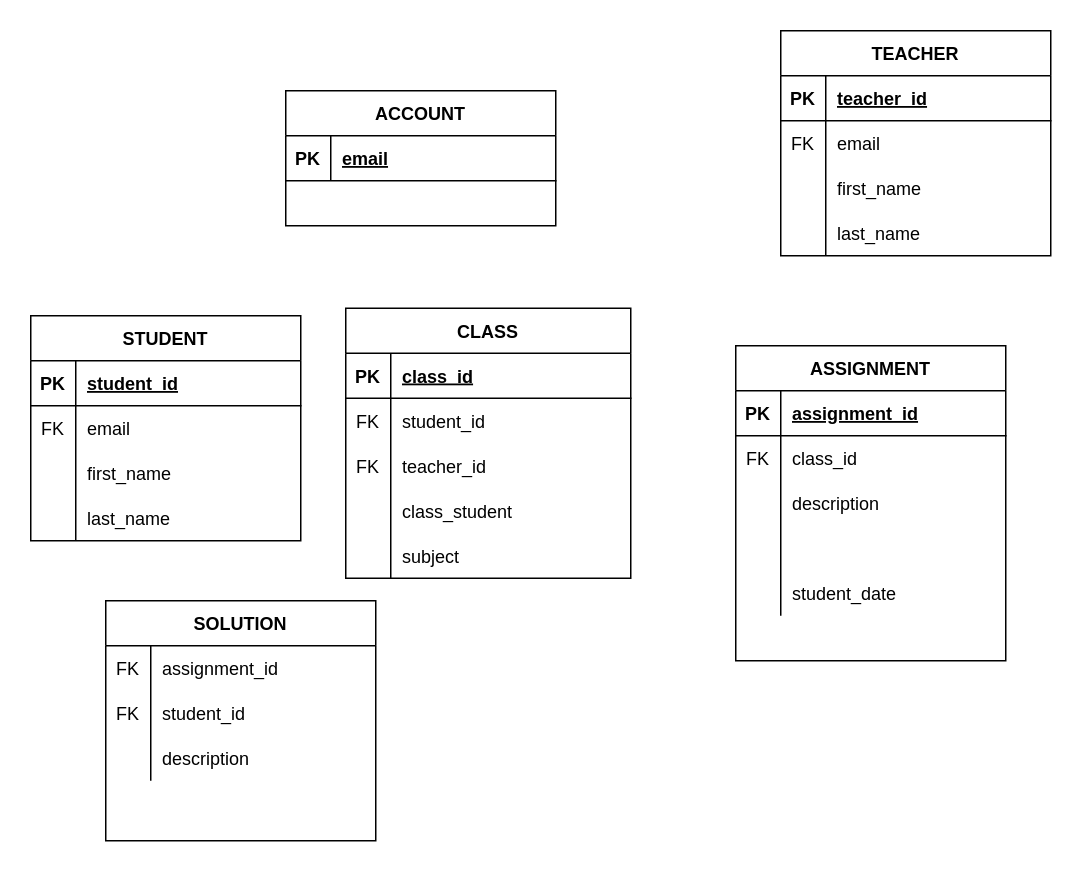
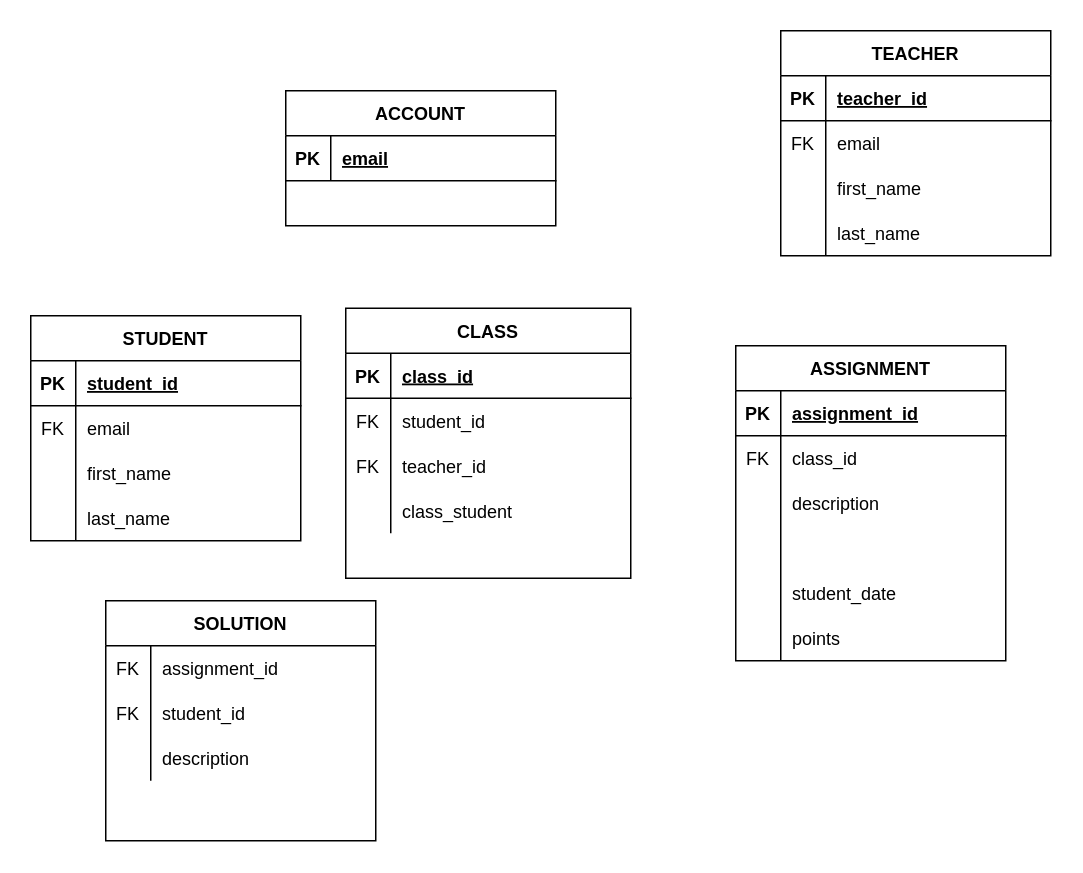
  <mxCell id="0" />
  <mxCell id="1" parent="0" />
  <mxCell id="2" value="ACCOUNT" style="shape=table;startSize=30;container=1;collapsible=1;childLayout=tableLayout;fixedRows=1;rowLines=0;fontStyle=1;align=center;resizeLast=1;" parent="1" vertex="1"><mxGeometry x="190" y="60" width="180" height="90" as="geometry" /></mxCell>
  <mxCell id="3" value="" style="shape=partialRectangle;collapsible=0;dropTarget=0;pointerEvents=0;fillColor=none;top=0;left=0;bottom=1;right=0;points=[[0,0.5],[1,0.5]];portConstraint=eastwest;" parent="2" vertex="1"><mxGeometry y="30" width="180" height="30" as="geometry" /></mxCell>
  <mxCell id="4" value="PK" style="shape=partialRectangle;connectable=0;fillColor=none;top=0;left=0;bottom=0;right=0;fontStyle=1;overflow=hidden;" parent="3" vertex="1"><mxGeometry width="30" height="30" as="geometry" /></mxCell>
  <mxCell id="5" value="email" style="shape=partialRectangle;connectable=0;fillColor=none;top=0;left=0;bottom=0;right=0;align=left;spacingLeft=6;fontStyle=5;overflow=hidden;" parent="3" vertex="1"><mxGeometry x="30" width="150" height="30" as="geometry" /></mxCell>
  <mxCell id="6" value="" style="shape=partialRectangle;collapsible=0;dropTarget=0;pointerEvents=0;fillColor=none;top=0;left=0;bottom=0;right=0;points=[[0,0.5],[1,0.5]];portConstraint=eastwest;" parent="2" vertex="1"><mxGeometry y="60" width="180" height="30" as="geometry" /></mxCell>
  <mxCell id="7" value="" style="shape=partialRectangle;connectable=0;fillColor=none;top=0;left=0;bottom=0;right=0;editable=1;overflow=hidden;" parent="6" vertex="1"><mxGeometry width="30" height="30" as="geometry" /></mxCell>
  <mxCell id="8" value="STUDENT" style="shape=table;startSize=30;container=1;collapsible=1;childLayout=tableLayout;fixedRows=1;rowLines=0;fontStyle=1;align=center;resizeLast=1;" parent="1" vertex="1"><mxGeometry x="20" y="210" width="180" height="150" as="geometry" /></mxCell>
  <mxCell id="9" value="" style="shape=partialRectangle;collapsible=0;dropTarget=0;pointerEvents=0;fillColor=none;top=0;left=0;bottom=1;right=0;points=[[0,0.5],[1,0.5]];portConstraint=eastwest;" parent="8" vertex="1"><mxGeometry y="30" width="180" height="30" as="geometry" /></mxCell>
  <mxCell id="10" value="PK" style="shape=partialRectangle;connectable=0;fillColor=none;top=0;left=0;bottom=0;right=0;fontStyle=1;overflow=hidden;" parent="9" vertex="1"><mxGeometry width="30" height="30" as="geometry" /></mxCell>
  <mxCell id="11" value="student_id" style="shape=partialRectangle;connectable=0;fillColor=none;top=0;left=0;bottom=0;right=0;align=left;spacingLeft=6;fontStyle=5;overflow=hidden;" parent="9" vertex="1"><mxGeometry x="30" width="150" height="30" as="geometry" /></mxCell>
  <mxCell id="12" value="" style="shape=partialRectangle;collapsible=0;dropTarget=0;pointerEvents=0;fillColor=none;top=0;left=0;bottom=0;right=0;points=[[0,0.5],[1,0.5]];portConstraint=eastwest;" parent="8" vertex="1"><mxGeometry y="60" width="180" height="30" as="geometry" /></mxCell>
  <mxCell id="13" value="FK" style="shape=partialRectangle;connectable=0;fillColor=none;top=0;left=0;bottom=0;right=0;editable=1;overflow=hidden;" parent="12" vertex="1"><mxGeometry width="30" height="30" as="geometry" /></mxCell>
  <mxCell id="14" value="email" style="shape=partialRectangle;connectable=0;fillColor=none;top=0;left=0;bottom=0;right=0;align=left;spacingLeft=6;overflow=hidden;" parent="12" vertex="1"><mxGeometry x="30" width="150" height="30" as="geometry" /></mxCell>
  <mxCell id="15" value="" style="shape=partialRectangle;collapsible=0;dropTarget=0;pointerEvents=0;fillColor=none;top=0;left=0;bottom=0;right=0;points=[[0,0.5],[1,0.5]];portConstraint=eastwest;" parent="8" vertex="1"><mxGeometry y="90" width="180" height="30" as="geometry" /></mxCell>
  <mxCell id="16" value="" style="shape=partialRectangle;connectable=0;fillColor=none;top=0;left=0;bottom=0;right=0;editable=1;overflow=hidden;" parent="15" vertex="1"><mxGeometry width="30" height="30" as="geometry" /></mxCell>
  <mxCell id="17" value="first_name" style="shape=partialRectangle;connectable=0;fillColor=none;top=0;left=0;bottom=0;right=0;align=left;spacingLeft=6;overflow=hidden;" parent="15" vertex="1"><mxGeometry x="30" width="150" height="30" as="geometry" /></mxCell>
  <mxCell id="18" value="" style="shape=partialRectangle;collapsible=0;dropTarget=0;pointerEvents=0;fillColor=none;top=0;left=0;bottom=0;right=0;points=[[0,0.5],[1,0.5]];portConstraint=eastwest;" parent="8" vertex="1"><mxGeometry y="120" width="180" height="30" as="geometry" /></mxCell>
  <mxCell id="19" value="" style="shape=partialRectangle;connectable=0;fillColor=none;top=0;left=0;bottom=0;right=0;editable=1;overflow=hidden;" parent="18" vertex="1"><mxGeometry width="30" height="30" as="geometry" /></mxCell>
  <mxCell id="20" value="last_name" style="shape=partialRectangle;connectable=0;fillColor=none;top=0;left=0;bottom=0;right=0;align=left;spacingLeft=6;overflow=hidden;" parent="18" vertex="1"><mxGeometry x="30" width="150" height="30" as="geometry" /></mxCell>
  <mxCell id="21" value="TEACHER" style="shape=table;startSize=30;container=1;collapsible=1;childLayout=tableLayout;fixedRows=1;rowLines=0;fontStyle=1;align=center;resizeLast=1;" parent="1" vertex="1"><mxGeometry x="520" y="20" width="180" height="150" as="geometry" /></mxCell>
  <mxCell id="22" value="" style="shape=partialRectangle;collapsible=0;dropTarget=0;pointerEvents=0;fillColor=none;top=0;left=0;bottom=1;right=0;points=[[0,0.5],[1,0.5]];portConstraint=eastwest;" parent="21" vertex="1"><mxGeometry y="30" width="180" height="30" as="geometry" /></mxCell>
  <mxCell id="23" value="PK" style="shape=partialRectangle;connectable=0;fillColor=none;top=0;left=0;bottom=0;right=0;fontStyle=1;overflow=hidden;" parent="22" vertex="1"><mxGeometry width="30" height="30" as="geometry" /></mxCell>
  <mxCell id="24" value="teacher_id" style="shape=partialRectangle;connectable=0;fillColor=none;top=0;left=0;bottom=0;right=0;align=left;spacingLeft=6;fontStyle=5;overflow=hidden;" parent="22" vertex="1"><mxGeometry x="30" width="150" height="30" as="geometry" /></mxCell>
  <mxCell id="25" value="" style="shape=partialRectangle;collapsible=0;dropTarget=0;pointerEvents=0;fillColor=none;top=0;left=0;bottom=0;right=0;points=[[0,0.5],[1,0.5]];portConstraint=eastwest;" parent="21" vertex="1"><mxGeometry y="60" width="180" height="30" as="geometry" /></mxCell>
  <mxCell id="26" value="FK" style="shape=partialRectangle;connectable=0;fillColor=none;top=0;left=0;bottom=0;right=0;editable=1;overflow=hidden;" parent="25" vertex="1"><mxGeometry width="30" height="30" as="geometry" /></mxCell>
  <mxCell id="27" value="email" style="shape=partialRectangle;connectable=0;fillColor=none;top=0;left=0;bottom=0;right=0;align=left;spacingLeft=6;overflow=hidden;" parent="25" vertex="1"><mxGeometry x="30" width="150" height="30" as="geometry" /></mxCell>
  <mxCell id="28" value="" style="shape=partialRectangle;collapsible=0;dropTarget=0;pointerEvents=0;fillColor=none;top=0;left=0;bottom=0;right=0;points=[[0,0.5],[1,0.5]];portConstraint=eastwest;" parent="21" vertex="1"><mxGeometry y="90" width="180" height="30" as="geometry" /></mxCell>
  <mxCell id="29" value="" style="shape=partialRectangle;connectable=0;fillColor=none;top=0;left=0;bottom=0;right=0;editable=1;overflow=hidden;" parent="28" vertex="1"><mxGeometry width="30" height="30" as="geometry" /></mxCell>
  <mxCell id="30" value="first_name" style="shape=partialRectangle;connectable=0;fillColor=none;top=0;left=0;bottom=0;right=0;align=left;spacingLeft=6;overflow=hidden;" parent="28" vertex="1"><mxGeometry x="30" width="150" height="30" as="geometry" /></mxCell>
  <mxCell id="31" value="" style="shape=partialRectangle;collapsible=0;dropTarget=0;pointerEvents=0;fillColor=none;top=0;left=0;bottom=0;right=0;points=[[0,0.5],[1,0.5]];portConstraint=eastwest;" parent="21" vertex="1"><mxGeometry y="120" width="180" height="30" as="geometry" /></mxCell>
  <mxCell id="32" value="" style="shape=partialRectangle;connectable=0;fillColor=none;top=0;left=0;bottom=0;right=0;editable=1;overflow=hidden;" parent="31" vertex="1"><mxGeometry width="30" height="30" as="geometry" /></mxCell>
  <mxCell id="33" value="last_name" style="shape=partialRectangle;connectable=0;fillColor=none;top=0;left=0;bottom=0;right=0;align=left;spacingLeft=6;overflow=hidden;" parent="31" vertex="1"><mxGeometry x="30" width="150" height="30" as="geometry" /></mxCell>
  <mxCell id="34" value="CLASS" style="shape=table;startSize=30;container=1;collapsible=1;childLayout=tableLayout;fixedRows=1;rowLines=0;fontStyle=1;align=center;resizeLast=1;" parent="1" vertex="1"><mxGeometry x="230" y="205" width="190" height="180" as="geometry" /></mxCell>
  <mxCell id="35" value="" style="shape=partialRectangle;collapsible=0;dropTarget=0;pointerEvents=0;fillColor=none;top=0;left=0;bottom=1;right=0;points=[[0,0.5],[1,0.5]];portConstraint=eastwest;" parent="34" vertex="1"><mxGeometry y="30" width="190" height="30" as="geometry" /></mxCell>
  <mxCell id="36" value="PK" style="shape=partialRectangle;connectable=0;fillColor=none;top=0;left=0;bottom=0;right=0;fontStyle=1;overflow=hidden;" parent="35" vertex="1"><mxGeometry width="30" height="30" as="geometry" /></mxCell>
  <mxCell id="37" value="class_id" style="shape=partialRectangle;connectable=0;fillColor=none;top=0;left=0;bottom=0;right=0;align=left;spacingLeft=6;fontStyle=5;overflow=hidden;" parent="35" vertex="1"><mxGeometry x="30" width="160" height="30" as="geometry" /></mxCell>
  <mxCell id="38" value="" style="shape=partialRectangle;collapsible=0;dropTarget=0;pointerEvents=0;fillColor=none;top=0;left=0;bottom=0;right=0;points=[[0,0.5],[1,0.5]];portConstraint=eastwest;" parent="34" vertex="1"><mxGeometry y="60" width="190" height="30" as="geometry" /></mxCell>
  <mxCell id="39" value="FK" style="shape=partialRectangle;connectable=0;fillColor=none;top=0;left=0;bottom=0;right=0;editable=1;overflow=hidden;" parent="38" vertex="1"><mxGeometry width="30" height="30" as="geometry" /></mxCell>
  <mxCell id="40" value="student_id" style="shape=partialRectangle;connectable=0;fillColor=none;top=0;left=0;bottom=0;right=0;align=left;spacingLeft=6;overflow=hidden;" parent="38" vertex="1"><mxGeometry x="30" width="160" height="30" as="geometry" /></mxCell>
  <mxCell id="41" value="" style="shape=partialRectangle;collapsible=0;dropTarget=0;pointerEvents=0;fillColor=none;top=0;left=0;bottom=0;right=0;points=[[0,0.5],[1,0.5]];portConstraint=eastwest;" parent="34" vertex="1"><mxGeometry y="90" width="190" height="30" as="geometry" /></mxCell>
  <mxCell id="42" value="FK" style="shape=partialRectangle;connectable=0;fillColor=none;top=0;left=0;bottom=0;right=0;editable=1;overflow=hidden;" parent="41" vertex="1"><mxGeometry width="30" height="30" as="geometry" /></mxCell>
  <mxCell id="43" value="teacher_id" style="shape=partialRectangle;connectable=0;fillColor=none;top=0;left=0;bottom=0;right=0;align=left;spacingLeft=6;overflow=hidden;" parent="41" vertex="1"><mxGeometry x="30" width="160" height="30" as="geometry" /></mxCell>
  <mxCell id="44" value="" style="shape=partialRectangle;collapsible=0;dropTarget=0;pointerEvents=0;fillColor=none;top=0;left=0;bottom=0;right=0;points=[[0,0.5],[1,0.5]];portConstraint=eastwest;" parent="34" vertex="1"><mxGeometry y="120" width="190" height="30" as="geometry" /></mxCell>
  <mxCell id="45" value="" style="shape=partialRectangle;connectable=0;fillColor=none;top=0;left=0;bottom=0;right=0;editable=1;overflow=hidden;" parent="44" vertex="1"><mxGeometry width="30" height="30" as="geometry" /></mxCell>
  <mxCell id="46" value="class_student" style="shape=partialRectangle;connectable=0;fillColor=none;top=0;left=0;bottom=0;right=0;align=left;spacingLeft=6;overflow=hidden;" parent="44" vertex="1"><mxGeometry x="30" width="160" height="30" as="geometry" /></mxCell>
  <mxCell id="47" value="" style="shape=partialRectangle;collapsible=0;dropTarget=0;pointerEvents=0;fillColor=none;top=0;left=0;bottom=0;right=0;points=[[0,0.5],[1,0.5]];portConstraint=eastwest;" parent="34" vertex="1"><mxGeometry y="150" width="190" height="30" as="geometry" /></mxCell>
  <mxCell id="48" value="" style="shape=partialRectangle;connectable=0;fillColor=none;top=0;left=0;bottom=0;right=0;editable=1;overflow=hidden;" parent="47" vertex="1"><mxGeometry width="30" height="30" as="geometry" /></mxCell>
- <mxCell id="49" value="subject" style="shape=partialRectangle;connectable=0;fillColor=none;top=0;left=0;bottom=0;right=0;align=left;spacingLeft=6;overflow=hidden;" parent="47" vertex="1"><mxGeometry x="30" width="160" height="30" as="geometry" /></mxCell>
  <mxCell id="50" value="ASSIGNMENT" style="shape=table;startSize=30;container=1;collapsible=1;childLayout=tableLayout;fixedRows=1;rowLines=0;fontStyle=1;align=center;resizeLast=1;" parent="1" vertex="1"><mxGeometry x="490" y="230" width="180" height="210" as="geometry" /></mxCell>
  <mxCell id="51" value="" style="shape=partialRectangle;collapsible=0;dropTarget=0;pointerEvents=0;fillColor=none;top=0;left=0;bottom=1;right=0;points=[[0,0.5],[1,0.5]];portConstraint=eastwest;" parent="50" vertex="1"><mxGeometry y="30" width="180" height="30" as="geometry" /></mxCell>
  <mxCell id="52" value="PK" style="shape=partialRectangle;connectable=0;fillColor=none;top=0;left=0;bottom=0;right=0;fontStyle=1;overflow=hidden;" parent="51" vertex="1"><mxGeometry width="30" height="30" as="geometry" /></mxCell>
  <mxCell id="53" value="assignment_id" style="shape=partialRectangle;connectable=0;fillColor=none;top=0;left=0;bottom=0;right=0;align=left;spacingLeft=6;fontStyle=5;overflow=hidden;" parent="51" vertex="1"><mxGeometry x="30" width="150" height="30" as="geometry" /></mxCell>
  <mxCell id="54" value="" style="shape=partialRectangle;collapsible=0;dropTarget=0;pointerEvents=0;fillColor=none;top=0;left=0;bottom=0;right=0;points=[[0,0.5],[1,0.5]];portConstraint=eastwest;" parent="50" vertex="1"><mxGeometry y="60" width="180" height="30" as="geometry" /></mxCell>
  <mxCell id="55" value="FK" style="shape=partialRectangle;connectable=0;fillColor=none;top=0;left=0;bottom=0;right=0;editable=1;overflow=hidden;" parent="54" vertex="1"><mxGeometry width="30" height="30" as="geometry" /></mxCell>
  <mxCell id="56" value="class_id" style="shape=partialRectangle;connectable=0;fillColor=none;top=0;left=0;bottom=0;right=0;align=left;spacingLeft=6;overflow=hidden;" parent="54" vertex="1"><mxGeometry x="30" width="150" height="30" as="geometry" /></mxCell>
  <mxCell id="57" value="" style="shape=partialRectangle;collapsible=0;dropTarget=0;pointerEvents=0;fillColor=none;top=0;left=0;bottom=0;right=0;points=[[0,0.5],[1,0.5]];portConstraint=eastwest;" vertex="1" parent="50"><mxGeometry y="90" width="180" height="30" as="geometry" /></mxCell>
  <mxCell id="58" value="" style="shape=partialRectangle;connectable=0;fillColor=none;top=0;left=0;bottom=0;right=0;editable=1;overflow=hidden;" vertex="1" parent="57"><mxGeometry width="30" height="30" as="geometry" /></mxCell>
  <mxCell id="59" value="description" style="shape=partialRectangle;connectable=0;fillColor=none;top=0;left=0;bottom=0;right=0;align=left;spacingLeft=6;overflow=hidden;" vertex="1" parent="57"><mxGeometry x="30" width="150" height="30" as="geometry" /></mxCell>
  <mxCell id="60" value="" style="shape=partialRectangle;collapsible=0;dropTarget=0;pointerEvents=0;fillColor=none;top=0;left=0;bottom=0;right=0;points=[[0,0.5],[1,0.5]];portConstraint=eastwest;" parent="50" vertex="1"><mxGeometry y="120" width="180" height="30" as="geometry" /></mxCell>
  <mxCell id="61" value="" style="shape=partialRectangle;connectable=0;fillColor=none;top=0;left=0;bottom=0;right=0;editable=1;overflow=hidden;" parent="60" vertex="1"><mxGeometry width="30" height="30" as="geometry" /></mxCell>
  <mxCell id="62" value="" style="shape=partialRectangle;collapsible=0;dropTarget=0;pointerEvents=0;fillColor=none;top=0;left=0;bottom=0;right=0;points=[[0,0.5],[1,0.5]];portConstraint=eastwest;" parent="50" vertex="1"><mxGeometry y="150" width="180" height="30" as="geometry" /></mxCell>
  <mxCell id="63" value="" style="shape=partialRectangle;connectable=0;fillColor=none;top=0;left=0;bottom=0;right=0;editable=1;overflow=hidden;" parent="62" vertex="1"><mxGeometry width="30" height="30" as="geometry" /></mxCell>
  <mxCell id="64" value="student_date" style="shape=partialRectangle;connectable=0;fillColor=none;top=0;left=0;bottom=0;right=0;align=left;spacingLeft=6;overflow=hidden;" parent="62" vertex="1"><mxGeometry x="30" width="150" height="30" as="geometry" /></mxCell>
  <mxCell id="65" value="" style="shape=partialRectangle;collapsible=0;dropTarget=0;pointerEvents=0;fillColor=none;top=0;left=0;bottom=0;right=0;points=[[0,0.5],[1,0.5]];portConstraint=eastwest;" vertex="1" parent="50"><mxGeometry y="180" width="180" height="30" as="geometry" /></mxCell>
  <mxCell id="66" value="" style="shape=partialRectangle;connectable=0;fillColor=none;top=0;left=0;bottom=0;right=0;editable=1;overflow=hidden;" vertex="1" parent="65"><mxGeometry width="30" height="30" as="geometry" /></mxCell>
+ <mxCell id="67" value="points" style="shape=partialRectangle;connectable=0;fillColor=none;top=0;left=0;bottom=0;right=0;align=left;spacingLeft=6;overflow=hidden;" vertex="1" parent="65"><mxGeometry x="30" width="150" height="30" as="geometry" /></mxCell>
  <mxCell id="68" value="SOLUTION" style="shape=table;startSize=30;container=1;collapsible=1;childLayout=tableLayout;fixedRows=1;rowLines=0;fontStyle=1;align=center;resizeLast=1;" vertex="1" parent="1"><mxGeometry x="70" y="400" width="180" height="160" as="geometry" /></mxCell>
  <mxCell id="69" value="" style="shape=partialRectangle;collapsible=0;dropTarget=0;pointerEvents=0;fillColor=none;top=0;left=0;bottom=0;right=0;points=[[0,0.5],[1,0.5]];portConstraint=eastwest;" vertex="1" parent="68"><mxGeometry y="30" width="180" height="30" as="geometry" /></mxCell>
  <mxCell id="70" value="FK" style="shape=partialRectangle;connectable=0;fillColor=none;top=0;left=0;bottom=0;right=0;editable=1;overflow=hidden;" vertex="1" parent="69"><mxGeometry width="30" height="30" as="geometry" /></mxCell>
  <mxCell id="71" value="assignment_id" style="shape=partialRectangle;connectable=0;fillColor=none;top=0;left=0;bottom=0;right=0;align=left;spacingLeft=6;overflow=hidden;" vertex="1" parent="69"><mxGeometry x="30" width="150" height="30" as="geometry" /></mxCell>
  <mxCell id="72" value="" style="shape=partialRectangle;collapsible=0;dropTarget=0;pointerEvents=0;fillColor=none;top=0;left=0;bottom=0;right=0;points=[[0,0.5],[1,0.5]];portConstraint=eastwest;" vertex="1" parent="68"><mxGeometry y="60" width="180" height="30" as="geometry" /></mxCell>
  <mxCell id="73" value="FK" style="shape=partialRectangle;connectable=0;fillColor=none;top=0;left=0;bottom=0;right=0;editable=1;overflow=hidden;" vertex="1" parent="72"><mxGeometry width="30" height="30" as="geometry" /></mxCell>
  <mxCell id="74" value="student_id" style="shape=partialRectangle;connectable=0;fillColor=none;top=0;left=0;bottom=0;right=0;align=left;spacingLeft=6;overflow=hidden;" vertex="1" parent="72"><mxGeometry x="30" width="150" height="30" as="geometry" /></mxCell>
  <mxCell id="75" value="" style="shape=partialRectangle;collapsible=0;dropTarget=0;pointerEvents=0;fillColor=none;top=0;left=0;bottom=0;right=0;points=[[0,0.5],[1,0.5]];portConstraint=eastwest;" vertex="1" parent="68"><mxGeometry y="90" width="180" height="30" as="geometry" /></mxCell>
  <mxCell id="76" value="" style="shape=partialRectangle;connectable=0;fillColor=none;top=0;left=0;bottom=0;right=0;editable=1;overflow=hidden;" vertex="1" parent="75"><mxGeometry width="30" height="30" as="geometry" /></mxCell>
  <mxCell id="77" value="description" style="shape=partialRectangle;connectable=0;fillColor=none;top=0;left=0;bottom=0;right=0;align=left;spacingLeft=6;overflow=hidden;" vertex="1" parent="75"><mxGeometry x="30" width="150" height="30" as="geometry" /></mxCell>
  <mxCell id="78" value="" style="shape=partialRectangle;collapsible=0;dropTarget=0;pointerEvents=0;fillColor=none;top=0;left=0;bottom=0;right=0;points=[[0,0.5],[1,0.5]];portConstraint=eastwest;" vertex="1" parent="68"><mxGeometry y="120" width="180" height="30" as="geometry" /></mxCell>
  <mxCell id="79" value="" style="shape=partialRectangle;connectable=0;fillColor=none;top=0;left=0;bottom=0;right=0;editable=1;overflow=hidden;" vertex="1" parent="78"><mxGeometry width="30" height="30" as="geometry" /></mxCell>
